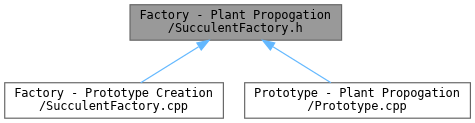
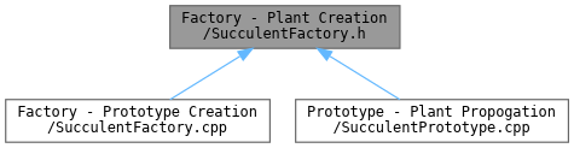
  digraph {
    fontname="DejaVu Sans Mono"
    node [color=grey40 fillcolor=white fontname="DejaVu Sans Mono" fontsize=10 shape=box style=filled]
    edge [color=steelblue1 dir=back fontname="DejaVu Sans Mono" fontsize=10 labelfontname=Helvetica labelfontsize=10 style=solid]
-   n1 [color=gray40 fillcolor=grey60 fontcolor=black height=0.2 label="Factory - Plant Propogation\l/SucculentFactory.h" width=0.4]
+   n1 [color=gray40 fillcolor=grey60 fontcolor=black height=0.2 label="Factory - Plant Creation\l/SucculentFactory.h" width=0.4]
    n2 [height=0.2 label="Factory - Prototype Creation\l/SucculentFactory.cpp" width=0.4]
-   n3 [height=0.2 label="Prototype - Plant Propogation\l/Prototype.cpp" width=0.4]
+   n3 [height=0.2 label="Prototype - Plant Propogation\l/SucculentPrototype.cpp" width=0.4]
    n1 -> n2
    n1 -> n3
  }
